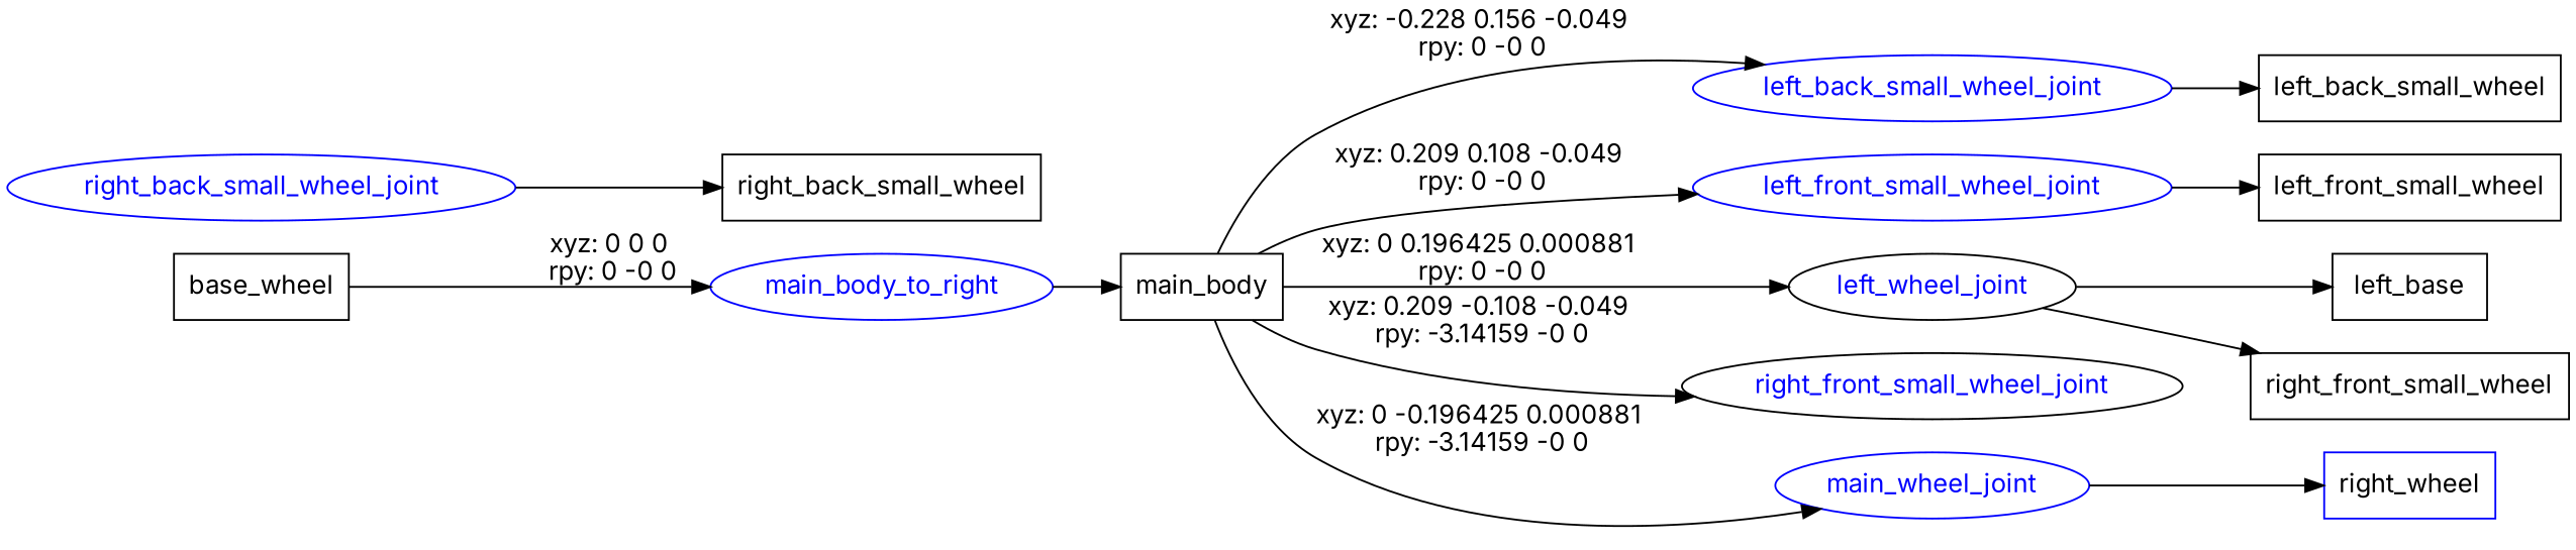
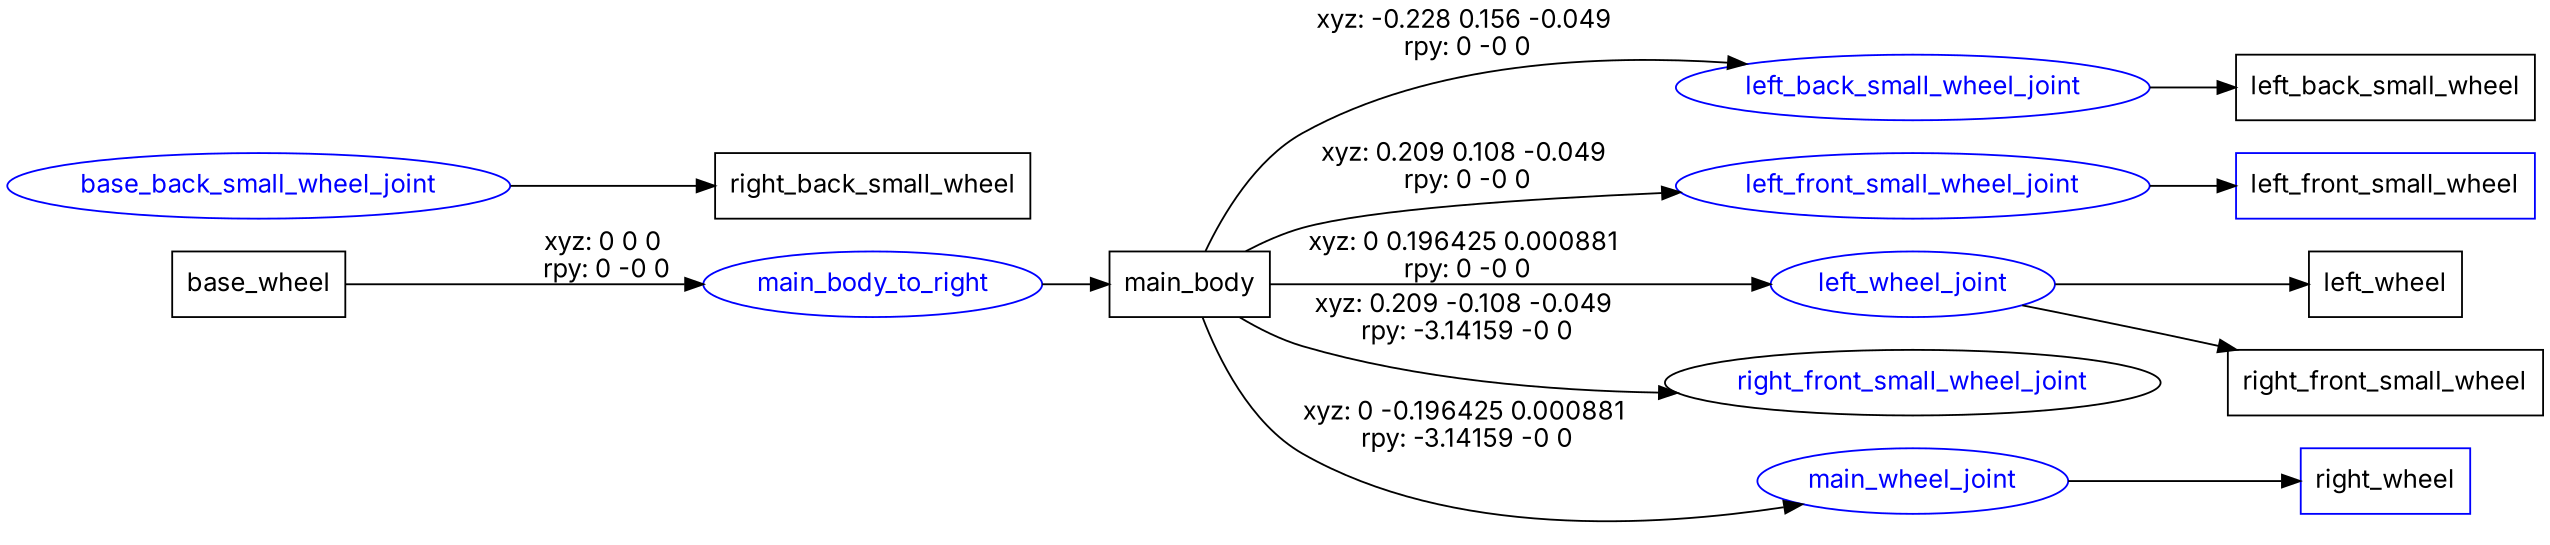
  digraph {
    fontname=Inter
    rankdir=LR
    node [fontname=Inter shape=box]
    edge [fontname=Inter]
    n1 [label=base_wheel]
    n2 [color=blue fontcolor=blue label=main_body_to_right shape=ellipse]
    n3 [label=main_body]
    left_back_small_wheel_joint [color=blue fontcolor=blue shape=ellipse]
    left_front_small_wheel_joint [color=blue fontcolor=blue shape=ellipse]
-   left_wheel_joint [color=black fontcolor=blue shape=ellipse]
+   left_wheel_joint [color=blue fontcolor=blue shape=ellipse]
    right_front_small_wheel_joint [color=black fontcolor=blue shape=ellipse]
    n8 [color=blue fontcolor=blue label=main_wheel_joint shape=ellipse]
    n9 [label=left_back_small_wheel]
-   n10 [label=left_front_small_wheel]
-   n11 [label=left_base]
+   n10 [label=left_front_small_wheel color=blue]
+   n11 [label=left_wheel]
    n12 [label=right_front_small_wheel]
-   right_back_small_wheel_joint [color=blue fontcolor=blue shape=ellipse]
+   right_back_small_wheel_joint [color=blue fontcolor=blue shape=ellipse label=base_back_small_wheel_joint]
    n14 [label=right_back_small_wheel]
    n15 [color=blue label=right_wheel]
    n1 -> n2 [label="xyz: 0 0 0 \nrpy: 0 -0 0"]
    n2 -> n3
    n3 -> left_back_small_wheel_joint [label="xyz: -0.228 0.156 -0.049 \nrpy: 0 -0 0"]
    n3 -> left_front_small_wheel_joint [label="xyz: 0.209 0.108 -0.049 \nrpy: 0 -0 0"]
    n3 -> left_wheel_joint [label="xyz: 0 0.196425 0.000881 \nrpy: 0 -0 0"]
    n3 -> right_front_small_wheel_joint [label="xyz: 0.209 -0.108 -0.049 \nrpy: -3.14159 -0 0"]
    n3 -> n8 [label="xyz: 0 -0.196425 0.000881 \nrpy: -3.14159 -0 0"]
    left_back_small_wheel_joint -> n9
    left_front_small_wheel_joint -> n10
    left_wheel_joint -> n11
    left_wheel_joint -> n12
    n8 -> n15
    right_back_small_wheel_joint -> n14
  }
